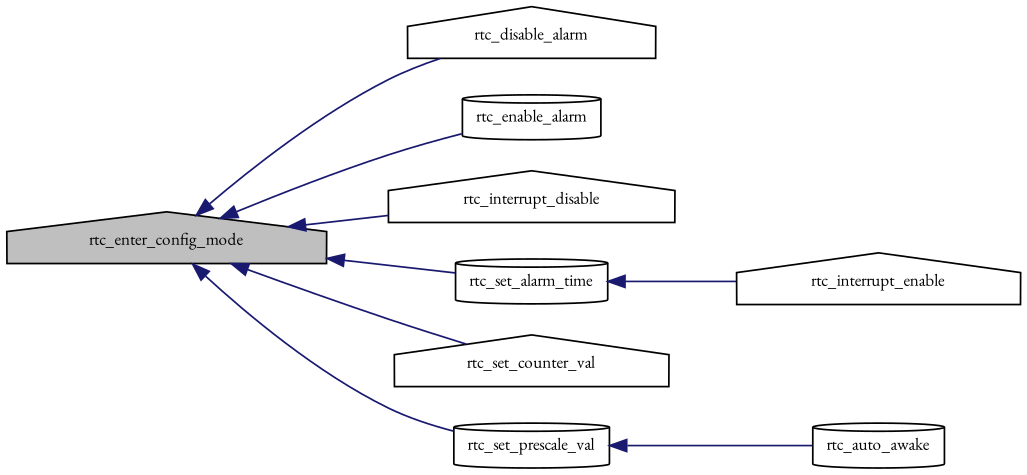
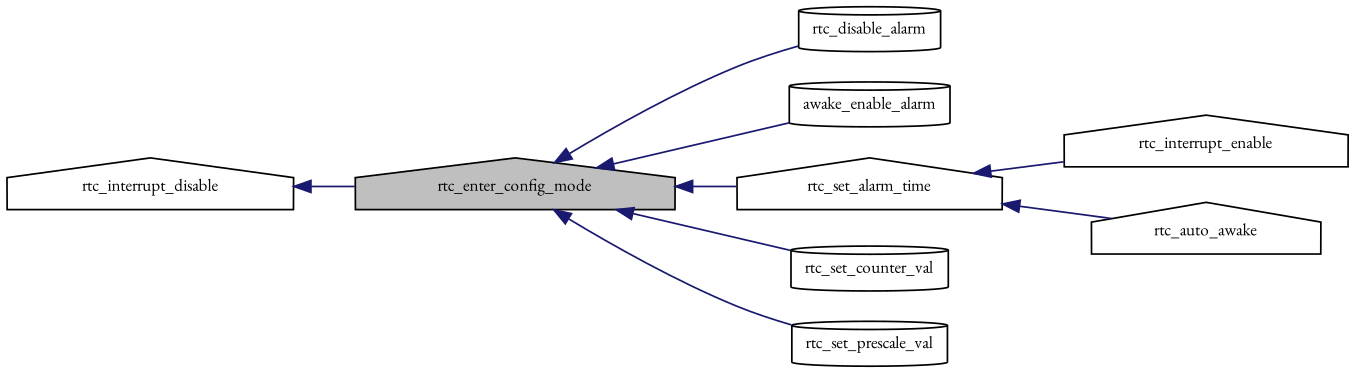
  digraph {
    fontname="EB Garamond"
    rankdir=LR
    node [color=black fillcolor=white fontname="EB Garamond" fontsize=10 shape=house style=filled]
    edge [color=midnightblue dir=back fontname="EB Garamond" fontsize=10 labelfontname=Helvetica labelfontsize=10 style=solid]
    n1 [fillcolor=grey75 fontcolor=black height=0.2 label=rtc_enter_config_mode width=0.4]
-   n2 [height=0.2 label=rtc_disable_alarm width=0.4]
-   n3 [height=0.2 label=rtc_enable_alarm shape=cylinder width=0.4]
+   n2 [height=0.2 label=rtc_disable_alarm shape=cylinder width=0.4]
+   n3 [height=0.2 label=awake_enable_alarm shape=cylinder width=0.4]
    n4 [height=0.2 label=rtc_interrupt_disable width=0.4]
-   n5 [height=0.2 label=rtc_set_alarm_time shape=cylinder width=0.4]
-   n6 [height=0.2 label=rtc_set_counter_val width=0.4]
+   n5 [height=0.2 label=rtc_set_alarm_time width=0.4]
+   n6 [height=0.2 label=rtc_set_counter_val shape=cylinder width=0.4]
    n7 [height=0.2 label=rtc_set_prescale_val shape=cylinder width=0.4]
    n8 [height=0.2 label=rtc_interrupt_enable width=0.4]
-   n9 [height=0.2 label=rtc_auto_awake shape=cylinder width=0.4]
+   n9 [height=0.2 label=rtc_auto_awake width=0.4]
    n1 -> n2
    n1 -> n3
-   n1 -> n4
+   n4 -> n1
    n1 -> n5
    n1 -> n6
    n1 -> n7
    n5 -> n8
-   n7 -> n9
+   n5 -> n9
  }
